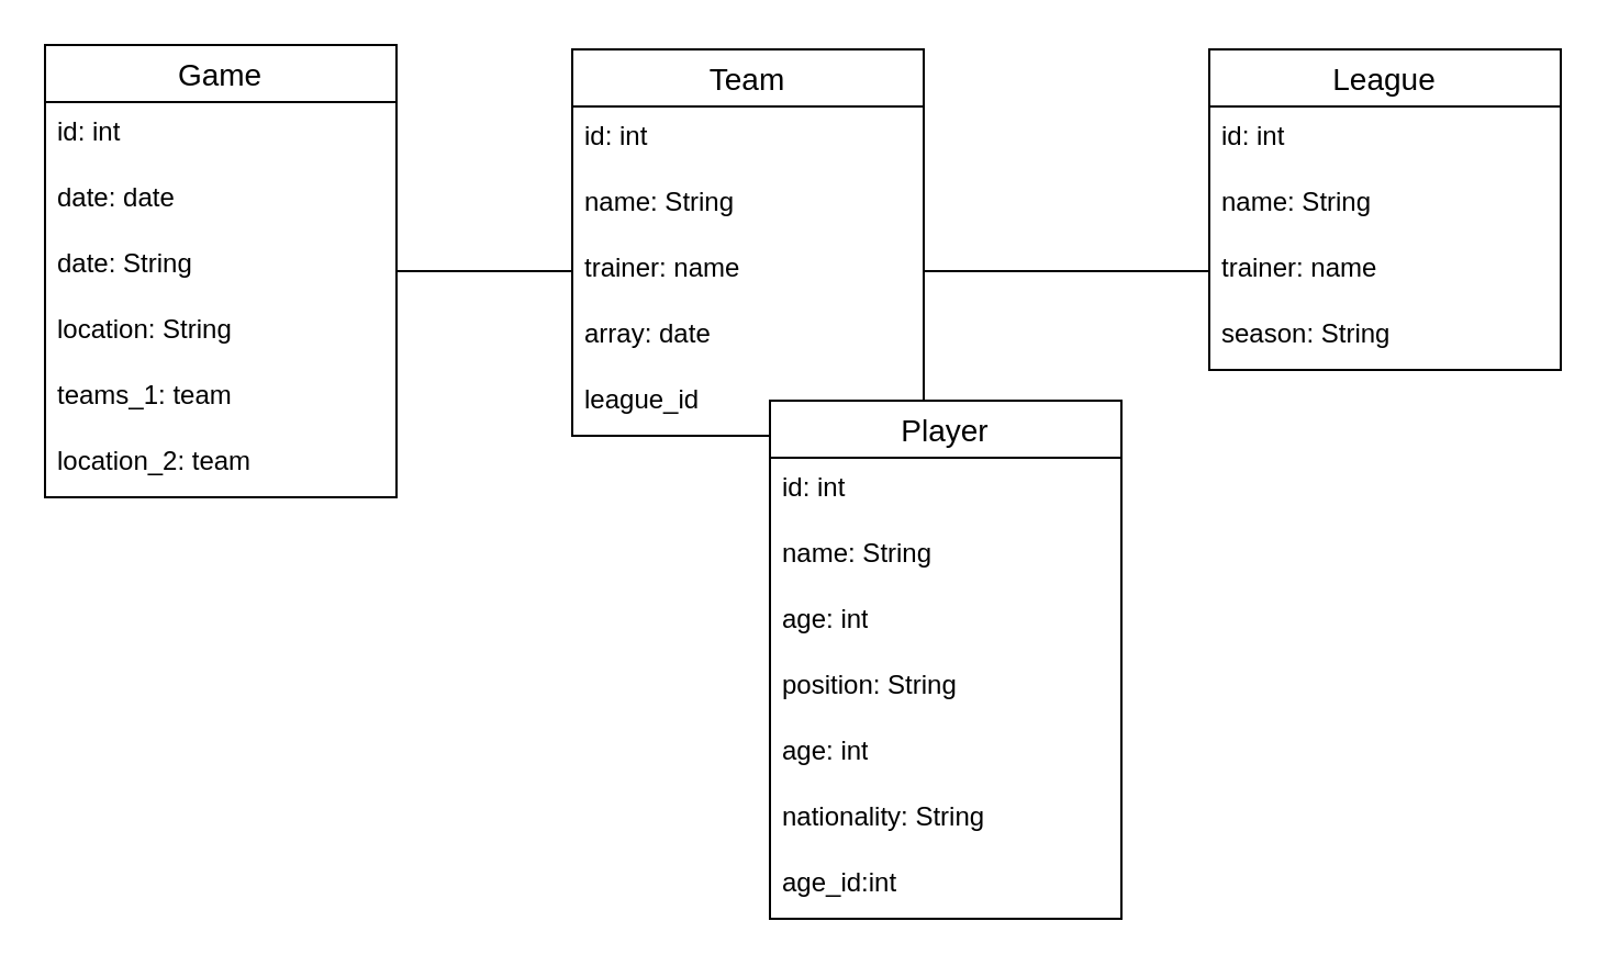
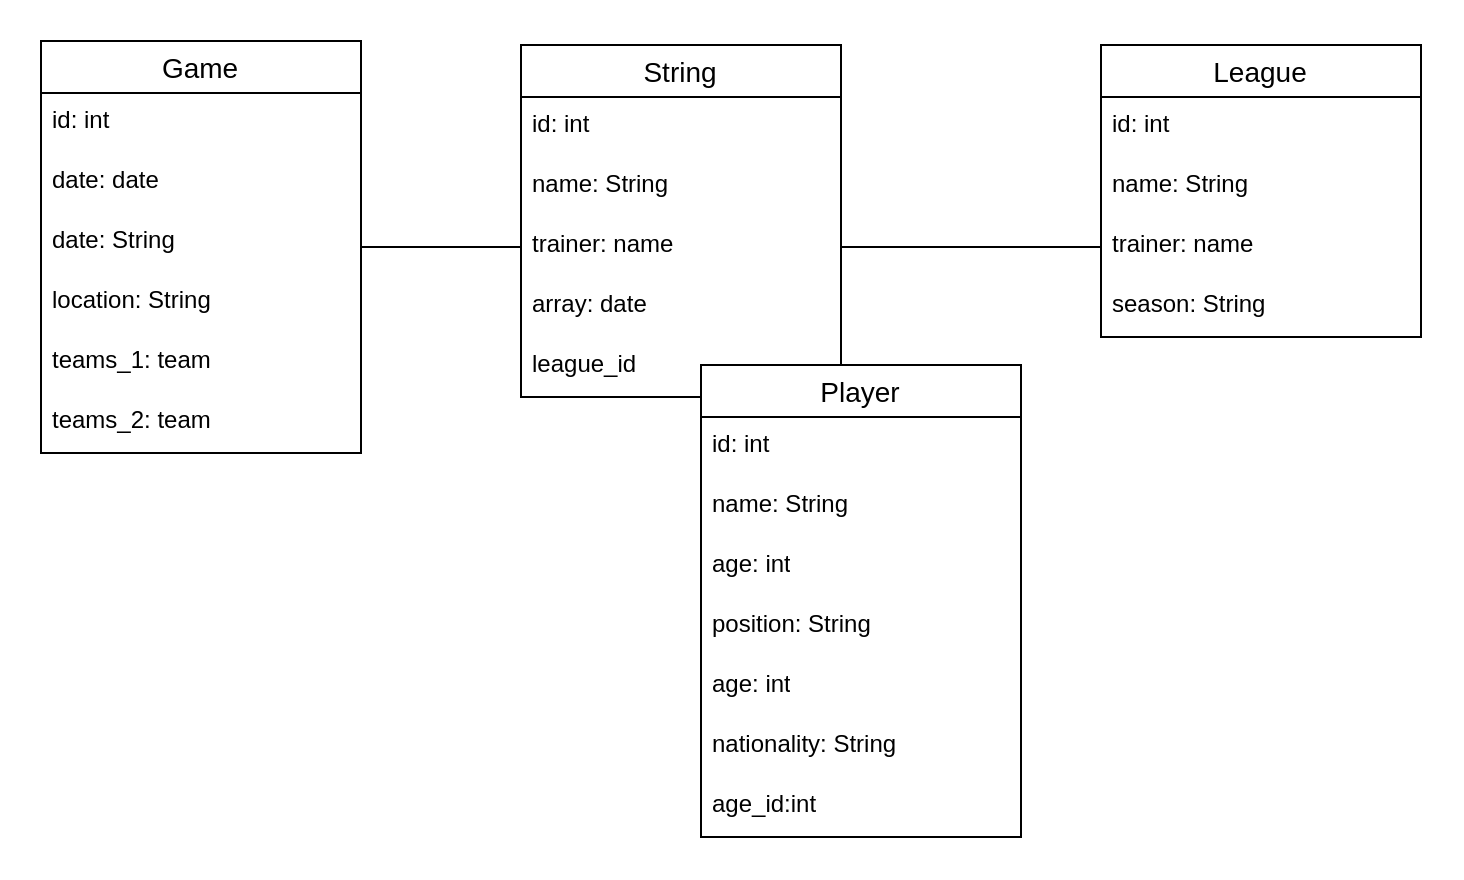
  <mxCell id="0" />
  <mxCell id="1" parent="0" />
  <mxCell id="2" value="Game" style="swimlane;fontStyle=0;childLayout=stackLayout;horizontal=1;startSize=26;horizontalStack=0;resizeParent=1;resizeParentMax=0;resizeLast=0;collapsible=1;marginBottom=0;align=center;fontSize=14;" parent="1" vertex="1"><mxGeometry x="20" y="20" width="160" height="206" as="geometry" /></mxCell>
  <mxCell id="3" value="id: int" style="text;strokeColor=none;fillColor=none;spacingLeft=4;spacingRight=4;overflow=hidden;rotatable=0;points=[[0,0.5],[1,0.5]];portConstraint=eastwest;fontSize=12;whiteSpace=wrap;html=1;" parent="2" vertex="1"><mxGeometry y="26" width="160" height="30" as="geometry" /></mxCell>
  <mxCell id="4" value="date: date" style="text;strokeColor=none;fillColor=none;spacingLeft=4;spacingRight=4;overflow=hidden;rotatable=0;points=[[0,0.5],[1,0.5]];portConstraint=eastwest;fontSize=12;whiteSpace=wrap;html=1;" parent="2" vertex="1"><mxGeometry y="56" width="160" height="30" as="geometry" /></mxCell>
  <mxCell id="5" value="date: String" style="text;strokeColor=none;fillColor=none;spacingLeft=4;spacingRight=4;overflow=hidden;rotatable=0;points=[[0,0.5],[1,0.5]];portConstraint=eastwest;fontSize=12;whiteSpace=wrap;html=1;" parent="2" vertex="1"><mxGeometry y="86" width="160" height="30" as="geometry" /></mxCell>
  <mxCell id="6" value="location: String" style="text;strokeColor=none;fillColor=none;spacingLeft=4;spacingRight=4;overflow=hidden;rotatable=0;points=[[0,0.5],[1,0.5]];portConstraint=eastwest;fontSize=12;whiteSpace=wrap;html=1;" parent="2" vertex="1"><mxGeometry y="116" width="160" height="30" as="geometry" /></mxCell>
  <mxCell id="7" value="teams_1: team" style="text;strokeColor=none;fillColor=none;spacingLeft=4;spacingRight=4;overflow=hidden;rotatable=0;points=[[0,0.5],[1,0.5]];portConstraint=eastwest;fontSize=12;whiteSpace=wrap;html=1;" parent="2" vertex="1"><mxGeometry y="146" width="160" height="30" as="geometry" /></mxCell>
- <mxCell id="8" value="location_2: team" style="text;strokeColor=none;fillColor=none;spacingLeft=4;spacingRight=4;overflow=hidden;rotatable=0;points=[[0,0.5],[1,0.5]];portConstraint=eastwest;fontSize=12;whiteSpace=wrap;html=1;" vertex="1" parent="2"><mxGeometry y="176" width="160" height="30" as="geometry" /></mxCell>
+ <mxCell id="8" value="teams_2: team" style="text;strokeColor=none;fillColor=none;spacingLeft=4;spacingRight=4;overflow=hidden;rotatable=0;points=[[0,0.5],[1,0.5]];portConstraint=eastwest;fontSize=12;whiteSpace=wrap;html=1;" vertex="1" parent="2"><mxGeometry y="176" width="160" height="30" as="geometry" /></mxCell>
  <mxCell id="9" value="League" style="swimlane;fontStyle=0;childLayout=stackLayout;horizontal=1;startSize=26;horizontalStack=0;resizeParent=1;resizeParentMax=0;resizeLast=0;collapsible=1;marginBottom=0;align=center;fontSize=14;" parent="1" vertex="1"><mxGeometry x="550" y="22" width="160" height="146" as="geometry" /></mxCell>
  <mxCell id="10" value="id: int" style="text;strokeColor=none;fillColor=none;spacingLeft=4;spacingRight=4;overflow=hidden;rotatable=0;points=[[0,0.5],[1,0.5]];portConstraint=eastwest;fontSize=12;whiteSpace=wrap;html=1;" parent="9" vertex="1"><mxGeometry y="26" width="160" height="30" as="geometry" /></mxCell>
  <mxCell id="11" value="name: String" style="text;strokeColor=none;fillColor=none;spacingLeft=4;spacingRight=4;overflow=hidden;rotatable=0;points=[[0,0.5],[1,0.5]];portConstraint=eastwest;fontSize=12;whiteSpace=wrap;html=1;" parent="9" vertex="1"><mxGeometry y="56" width="160" height="30" as="geometry" /></mxCell>
  <mxCell id="12" value="trainer: name" style="text;strokeColor=none;fillColor=none;spacingLeft=4;spacingRight=4;overflow=hidden;rotatable=0;points=[[0,0.5],[1,0.5]];portConstraint=eastwest;fontSize=12;whiteSpace=wrap;html=1;" parent="9" vertex="1"><mxGeometry y="86" width="160" height="30" as="geometry" /></mxCell>
  <mxCell id="13" value="season: String" style="text;strokeColor=none;fillColor=none;spacingLeft=4;spacingRight=4;overflow=hidden;rotatable=0;points=[[0,0.5],[1,0.5]];portConstraint=eastwest;fontSize=12;whiteSpace=wrap;html=1;" parent="9" vertex="1"><mxGeometry y="116" width="160" height="30" as="geometry" /></mxCell>
- <mxCell id="14" value="Team" style="swimlane;fontStyle=0;childLayout=stackLayout;horizontal=1;startSize=26;horizontalStack=0;resizeParent=1;resizeParentMax=0;resizeLast=0;collapsible=1;marginBottom=0;align=center;fontSize=14;" parent="1" vertex="1"><mxGeometry x="260" y="22" width="160" height="176" as="geometry" /></mxCell>
+ <mxCell id="14" value="String" style="swimlane;fontStyle=0;childLayout=stackLayout;horizontal=1;startSize=26;horizontalStack=0;resizeParent=1;resizeParentMax=0;resizeLast=0;collapsible=1;marginBottom=0;align=center;fontSize=14;" parent="1" vertex="1"><mxGeometry x="260" y="22" width="160" height="176" as="geometry" /></mxCell>
  <mxCell id="15" value="id: int" style="text;strokeColor=none;fillColor=none;spacingLeft=4;spacingRight=4;overflow=hidden;rotatable=0;points=[[0,0.5],[1,0.5]];portConstraint=eastwest;fontSize=12;whiteSpace=wrap;html=1;" parent="14" vertex="1"><mxGeometry y="26" width="160" height="30" as="geometry" /></mxCell>
  <mxCell id="16" value="name: String" style="text;strokeColor=none;fillColor=none;spacingLeft=4;spacingRight=4;overflow=hidden;rotatable=0;points=[[0,0.5],[1,0.5]];portConstraint=eastwest;fontSize=12;whiteSpace=wrap;html=1;" parent="14" vertex="1"><mxGeometry y="56" width="160" height="30" as="geometry" /></mxCell>
  <mxCell id="17" value="trainer: name" style="text;strokeColor=none;fillColor=none;spacingLeft=4;spacingRight=4;overflow=hidden;rotatable=0;points=[[0,0.5],[1,0.5]];portConstraint=eastwest;fontSize=12;whiteSpace=wrap;html=1;" parent="14" vertex="1"><mxGeometry y="86" width="160" height="30" as="geometry" /></mxCell>
  <mxCell id="18" value="array: date" style="text;strokeColor=none;fillColor=none;spacingLeft=4;spacingRight=4;overflow=hidden;rotatable=0;points=[[0,0.5],[1,0.5]];portConstraint=eastwest;fontSize=12;whiteSpace=wrap;html=1;" vertex="1" parent="14"><mxGeometry y="116" width="160" height="30" as="geometry" /></mxCell>
  <mxCell id="19" value="league_id" style="text;strokeColor=none;fillColor=none;spacingLeft=4;spacingRight=4;overflow=hidden;rotatable=0;points=[[0,0.5],[1,0.5]];portConstraint=eastwest;fontSize=12;whiteSpace=wrap;html=1;" parent="14" vertex="1"><mxGeometry y="146" width="160" height="30" as="geometry" /></mxCell>
  <mxCell id="20" value="" style="endArrow=none;html=1;rounded=0;entryX=0;entryY=0.5;entryDx=0;entryDy=0;exitX=1;exitY=0.5;exitDx=0;exitDy=0;" edge="1" parent="1" source="17" target="12"><mxGeometry width="50" height="50" relative="1" as="geometry"><mxPoint x="180" y="392" as="sourcePoint" /><mxPoint x="230" y="342" as="targetPoint" /></mxGeometry></mxCell>
  <mxCell id="21" value="Player" style="swimlane;fontStyle=0;childLayout=stackLayout;horizontal=1;startSize=26;horizontalStack=0;resizeParent=1;resizeParentMax=0;resizeLast=0;collapsible=1;marginBottom=0;align=center;fontSize=14;" parent="1" vertex="1"><mxGeometry x="350" y="182" width="160" height="236" as="geometry" /></mxCell>
  <mxCell id="22" value="id: int" style="text;strokeColor=none;fillColor=none;spacingLeft=4;spacingRight=4;overflow=hidden;rotatable=0;points=[[0,0.5],[1,0.5]];portConstraint=eastwest;fontSize=12;whiteSpace=wrap;html=1;" parent="21" vertex="1"><mxGeometry y="26" width="160" height="30" as="geometry" /></mxCell>
  <mxCell id="23" value="name: String" style="text;strokeColor=none;fillColor=none;spacingLeft=4;spacingRight=4;overflow=hidden;rotatable=0;points=[[0,0.5],[1,0.5]];portConstraint=eastwest;fontSize=12;whiteSpace=wrap;html=1;" parent="21" vertex="1"><mxGeometry y="56" width="160" height="30" as="geometry" /></mxCell>
  <mxCell id="24" value="age: int" style="text;strokeColor=none;fillColor=none;spacingLeft=4;spacingRight=4;overflow=hidden;rotatable=0;points=[[0,0.5],[1,0.5]];portConstraint=eastwest;fontSize=12;whiteSpace=wrap;html=1;" parent="21" vertex="1"><mxGeometry y="86" width="160" height="30" as="geometry" /></mxCell>
  <mxCell id="25" value="position: String" style="text;strokeColor=none;fillColor=none;spacingLeft=4;spacingRight=4;overflow=hidden;rotatable=0;points=[[0,0.5],[1,0.5]];portConstraint=eastwest;fontSize=12;whiteSpace=wrap;html=1;" parent="21" vertex="1"><mxGeometry y="116" width="160" height="30" as="geometry" /></mxCell>
  <mxCell id="26" value="age: int" style="text;strokeColor=none;fillColor=none;spacingLeft=4;spacingRight=4;overflow=hidden;rotatable=0;points=[[0,0.5],[1,0.5]];portConstraint=eastwest;fontSize=12;whiteSpace=wrap;html=1;" parent="21" vertex="1"><mxGeometry y="146" width="160" height="30" as="geometry" /></mxCell>
  <mxCell id="27" value="nationality: String" style="text;strokeColor=none;fillColor=none;spacingLeft=4;spacingRight=4;overflow=hidden;rotatable=0;points=[[0,0.5],[1,0.5]];portConstraint=eastwest;fontSize=12;whiteSpace=wrap;html=1;" parent="21" vertex="1"><mxGeometry y="176" width="160" height="30" as="geometry" /></mxCell>
  <mxCell id="28" value="age_id:int" style="text;strokeColor=none;fillColor=none;spacingLeft=4;spacingRight=4;overflow=hidden;rotatable=0;points=[[0,0.5],[1,0.5]];portConstraint=eastwest;fontSize=12;whiteSpace=wrap;html=1;" parent="21" vertex="1"><mxGeometry y="206" width="160" height="30" as="geometry" /></mxCell>
  <mxCell id="29" value="" style="endArrow=none;html=1;rounded=0;exitX=1;exitY=0.5;exitDx=0;exitDy=0;entryX=0;entryY=0.5;entryDx=0;entryDy=0;" edge="1" parent="1" source="2" target="17"><mxGeometry width="50" height="50" relative="1" as="geometry"><mxPoint x="310" y="282" as="sourcePoint" /><mxPoint x="360" y="232" as="targetPoint" /></mxGeometry></mxCell>
